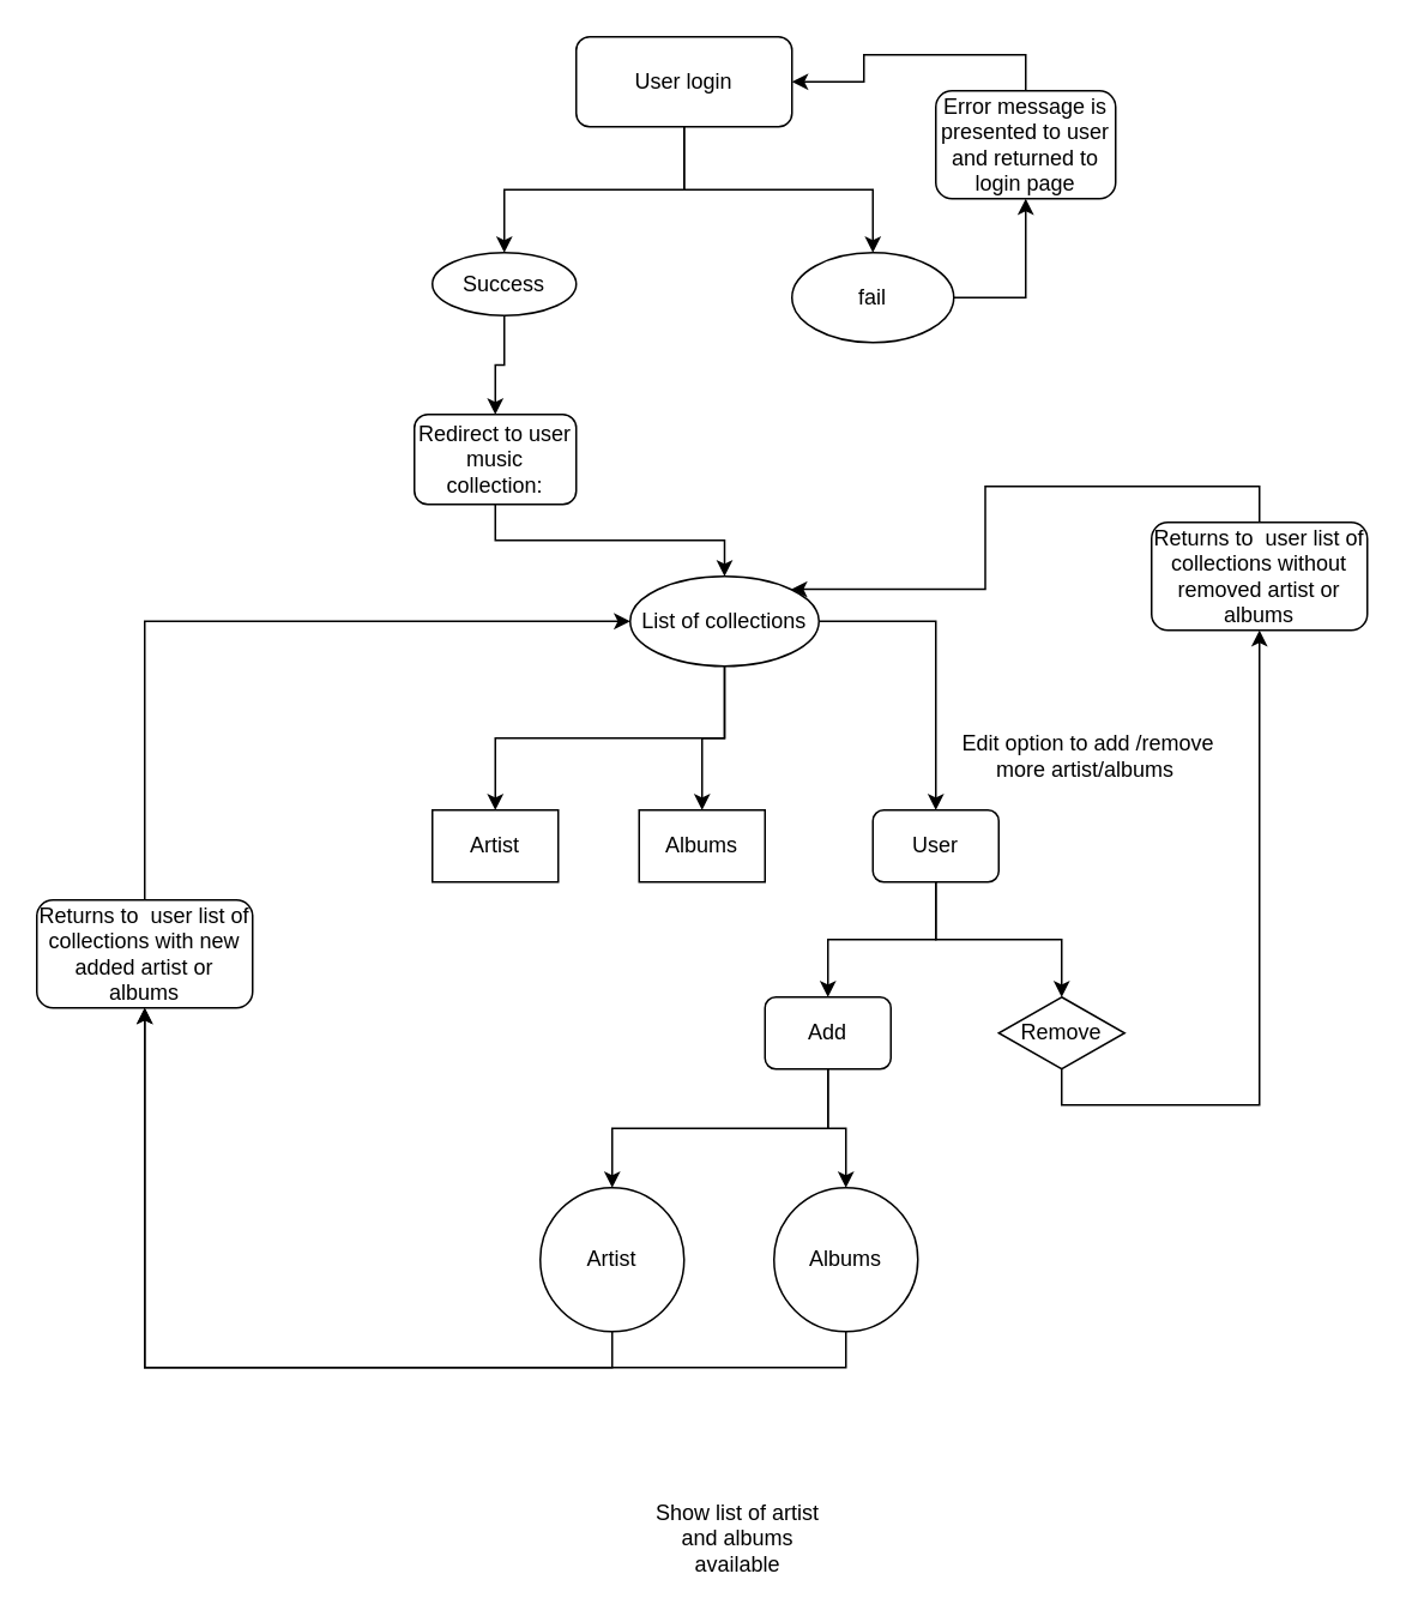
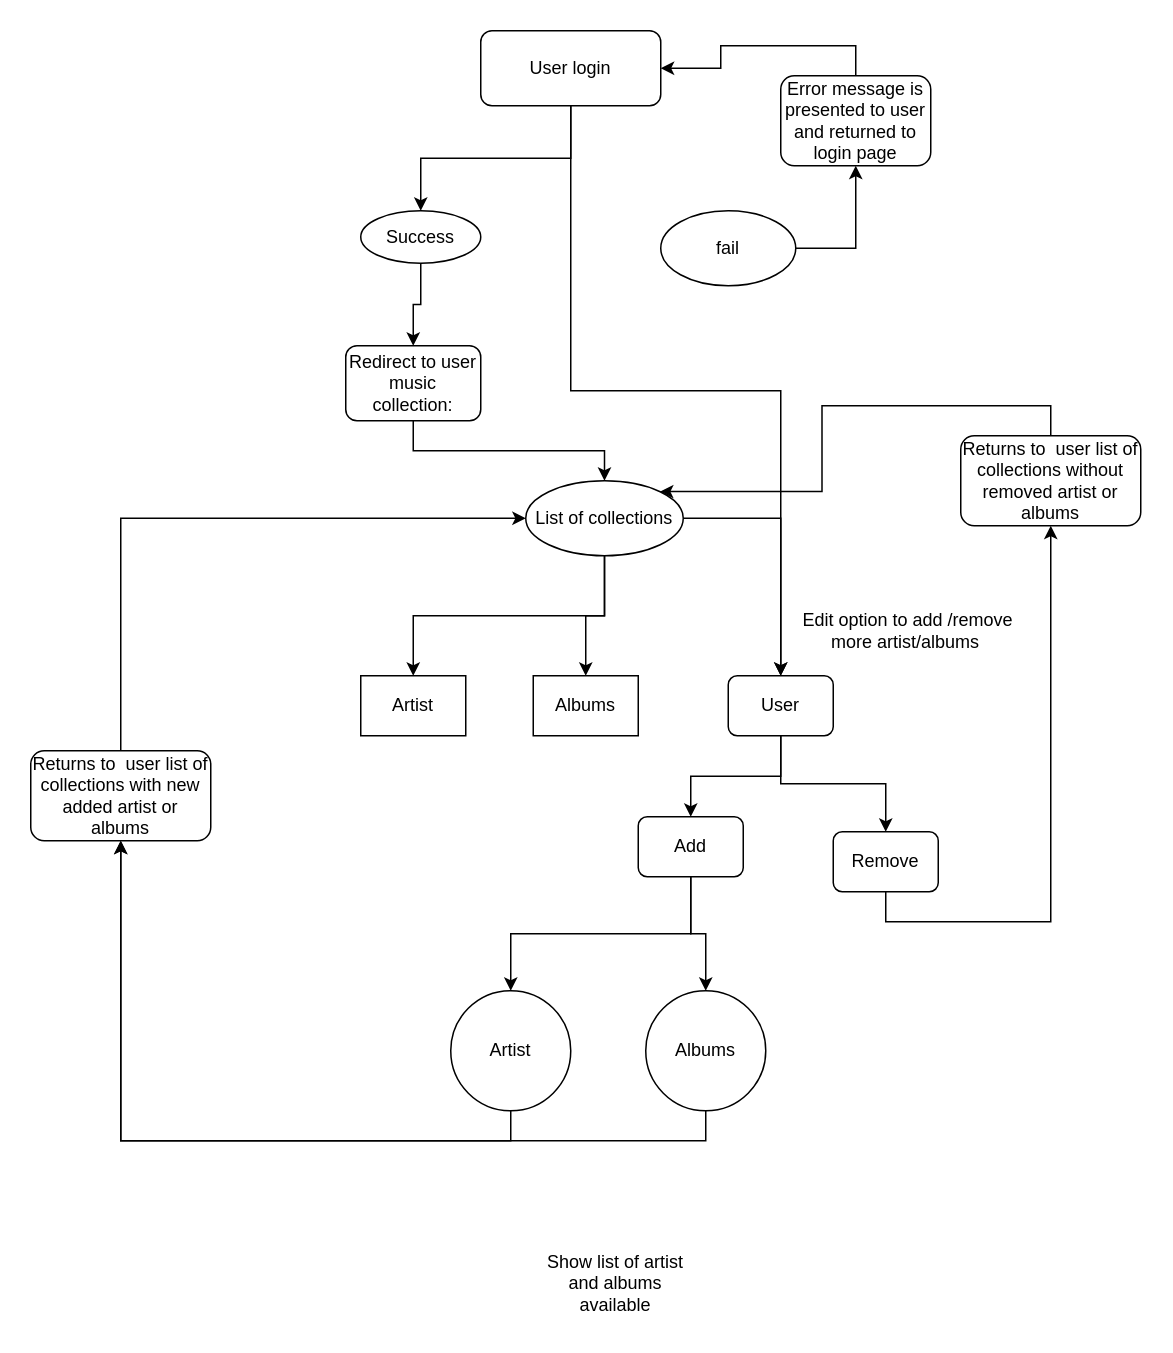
  <mxCell id="0" />
  <mxCell id="1" parent="0" />
  <mxCell id="2" style="edgeStyle=orthogonalEdgeStyle;rounded=0;orthogonalLoop=1;jettySize=auto;html=1;exitX=0.5;exitY=1;exitDx=0;exitDy=0;entryX=0.5;entryY=0;entryDx=0;entryDy=0;" edge="1" parent="1" source="4" target="6"><mxGeometry relative="1" as="geometry" /></mxCell>
- <mxCell id="3" style="edgeStyle=orthogonalEdgeStyle;rounded=0;orthogonalLoop=1;jettySize=auto;html=1;exitX=0.5;exitY=1;exitDx=0;exitDy=0;" edge="1" parent="1" source="4" target="8"><mxGeometry relative="1" as="geometry" /></mxCell>
+ <mxCell id="3" style="edgeStyle=orthogonalEdgeStyle;rounded=0;orthogonalLoop=1;jettySize=auto;html=1;exitX=0.5;exitY=1;exitDx=0;exitDy=0;" edge="1" parent="1" source="4" target="24"><mxGeometry relative="1" as="geometry" /></mxCell>
  <mxCell id="4" value="User login" style="rounded=1;whiteSpace=wrap;html=1;" vertex="1" parent="1"><mxGeometry x="320" y="20" width="120" height="50" as="geometry" /></mxCell>
  <mxCell id="5" style="edgeStyle=orthogonalEdgeStyle;rounded=0;orthogonalLoop=1;jettySize=auto;html=1;exitX=0.5;exitY=1;exitDx=0;exitDy=0;" edge="1" parent="1" source="6" target="12"><mxGeometry relative="1" as="geometry" /></mxCell>
  <mxCell id="6" value="Success" style="ellipse;whiteSpace=wrap;html=1;" vertex="1" parent="1"><mxGeometry x="240" y="140" width="80" height="35" as="geometry" /></mxCell>
  <mxCell id="7" style="edgeStyle=orthogonalEdgeStyle;rounded=0;orthogonalLoop=1;jettySize=auto;html=1;exitX=1;exitY=0.5;exitDx=0;exitDy=0;entryX=0.5;entryY=1;entryDx=0;entryDy=0;" edge="1" parent="1" source="8" target="10"><mxGeometry relative="1" as="geometry" /></mxCell>
  <mxCell id="8" value="fail" style="ellipse;whiteSpace=wrap;html=1;" vertex="1" parent="1"><mxGeometry x="440" y="140" width="90" height="50" as="geometry" /></mxCell>
  <mxCell id="9" style="edgeStyle=orthogonalEdgeStyle;rounded=0;orthogonalLoop=1;jettySize=auto;html=1;exitX=0.5;exitY=0;exitDx=0;exitDy=0;entryX=1;entryY=0.5;entryDx=0;entryDy=0;" edge="1" parent="1" source="10" target="4"><mxGeometry relative="1" as="geometry" /></mxCell>
  <mxCell id="10" value="Error message is presented to user and returned to login page" style="rounded=1;whiteSpace=wrap;html=1;" vertex="1" parent="1"><mxGeometry x="520" y="50" width="100" height="60" as="geometry" /></mxCell>
  <mxCell id="11" style="edgeStyle=orthogonalEdgeStyle;rounded=0;orthogonalLoop=1;jettySize=auto;html=1;exitX=0.5;exitY=1;exitDx=0;exitDy=0;entryX=0.5;entryY=0;entryDx=0;entryDy=0;" edge="1" parent="1" source="12" target="16"><mxGeometry relative="1" as="geometry" /></mxCell>
  <mxCell id="12" value="Redirect to user music collection:" style="rounded=1;whiteSpace=wrap;html=1;" vertex="1" parent="1"><mxGeometry x="230" y="230" width="90" height="50" as="geometry" /></mxCell>
  <mxCell id="13" style="edgeStyle=orthogonalEdgeStyle;rounded=0;orthogonalLoop=1;jettySize=auto;html=1;exitX=0.5;exitY=1;exitDx=0;exitDy=0;" edge="1" parent="1" source="16" target="17"><mxGeometry relative="1" as="geometry" /></mxCell>
  <mxCell id="14" style="edgeStyle=orthogonalEdgeStyle;rounded=0;orthogonalLoop=1;jettySize=auto;html=1;exitX=0.5;exitY=1;exitDx=0;exitDy=0;entryX=0.5;entryY=0;entryDx=0;entryDy=0;" edge="1" parent="1" source="16" target="18"><mxGeometry relative="1" as="geometry" /></mxCell>
  <mxCell id="15" style="edgeStyle=orthogonalEdgeStyle;rounded=0;orthogonalLoop=1;jettySize=auto;html=1;exitX=1;exitY=0.5;exitDx=0;exitDy=0;entryX=0.5;entryY=0;entryDx=0;entryDy=0;" edge="1" parent="1" source="16" target="24"><mxGeometry relative="1" as="geometry" /></mxCell>
  <mxCell id="16" value="List of collections" style="ellipse;whiteSpace=wrap;html=1;aspect=fixed;" vertex="1" parent="1"><mxGeometry x="350" y="320" width="105" height="50" as="geometry" /></mxCell>
  <mxCell id="17" value="Artist" style="rounded=0;whiteSpace=wrap;html=1;" vertex="1" parent="1"><mxGeometry x="240" y="450" width="70" height="40" as="geometry" /></mxCell>
  <mxCell id="18" value="Albums" style="rounded=0;whiteSpace=wrap;html=1;" vertex="1" parent="1"><mxGeometry x="355" y="450" width="70" height="40" as="geometry" /></mxCell>
  <mxCell id="19" style="edgeStyle=orthogonalEdgeStyle;rounded=0;orthogonalLoop=1;jettySize=auto;html=1;exitX=0.5;exitY=1;exitDx=0;exitDy=0;entryX=0.5;entryY=0;entryDx=0;entryDy=0;" edge="1" parent="1" source="21" target="29"><mxGeometry relative="1" as="geometry" /></mxCell>
  <mxCell id="20" style="edgeStyle=orthogonalEdgeStyle;rounded=0;orthogonalLoop=1;jettySize=auto;html=1;exitX=0.5;exitY=1;exitDx=0;exitDy=0;" edge="1" parent="1" source="21" target="31"><mxGeometry relative="1" as="geometry" /></mxCell>
- <mxCell id="21" value="Add" style="rounded=1;whiteSpace=wrap;html=1;" vertex="1" parent="1"><mxGeometry x="425" y="554" width="70" height="40" as="geometry" /></mxCell>
+ <mxCell id="21" value="Add" style="rounded=1;whiteSpace=wrap;html=1;" vertex="1" parent="1"><mxGeometry x="425" y="544" width="70" height="40" as="geometry" /></mxCell>
  <mxCell id="22" style="edgeStyle=orthogonalEdgeStyle;rounded=0;orthogonalLoop=1;jettySize=auto;html=1;exitX=0.5;exitY=1;exitDx=0;exitDy=0;entryX=0.5;entryY=0;entryDx=0;entryDy=0;" edge="1" parent="1" source="24" target="21"><mxGeometry relative="1" as="geometry" /></mxCell>
  <mxCell id="23" style="edgeStyle=orthogonalEdgeStyle;rounded=0;orthogonalLoop=1;jettySize=auto;html=1;exitX=0.5;exitY=1;exitDx=0;exitDy=0;entryX=0.5;entryY=0;entryDx=0;entryDy=0;" edge="1" parent="1" source="24" target="26"><mxGeometry relative="1" as="geometry" /></mxCell>
  <mxCell id="24" value="User" style="rounded=1;whiteSpace=wrap;html=1;" vertex="1" parent="1"><mxGeometry x="485" y="450" width="70" height="40" as="geometry" /></mxCell>
  <mxCell id="25" style="edgeStyle=orthogonalEdgeStyle;rounded=0;orthogonalLoop=1;jettySize=auto;html=1;exitX=0.5;exitY=1;exitDx=0;exitDy=0;entryX=0.5;entryY=1;entryDx=0;entryDy=0;" edge="1" parent="1" source="26" target="36"><mxGeometry relative="1" as="geometry" /></mxCell>
- <mxCell id="26" value="Remove" style="rhombus;whiteSpace=wrap;html=1;" vertex="1" parent="1"><mxGeometry x="555" y="554" width="70" height="40" as="geometry" /></mxCell>
+ <mxCell id="26" value="Remove" style="rounded=1;whiteSpace=wrap;html=1;" vertex="1" parent="1"><mxGeometry x="555" y="554" width="70" height="40" as="geometry" /></mxCell>
  <mxCell id="27" value="Edit option to add /remove more artist/albums&amp;nbsp;" style="text;html=1;strokeColor=none;fillColor=none;align=center;verticalAlign=middle;whiteSpace=wrap;rounded=0;" vertex="1" parent="1"><mxGeometry x="530" y="402.5" width="150" height="35" as="geometry" /></mxCell>
  <mxCell id="28" style="edgeStyle=orthogonalEdgeStyle;rounded=0;orthogonalLoop=1;jettySize=auto;html=1;exitX=0.5;exitY=1;exitDx=0;exitDy=0;entryX=0.5;entryY=1;entryDx=0;entryDy=0;" edge="1" parent="1" source="29" target="34"><mxGeometry relative="1" as="geometry" /></mxCell>
  <mxCell id="29" value="Artist" style="ellipse;whiteSpace=wrap;html=1;aspect=fixed;" vertex="1" parent="1"><mxGeometry x="300" y="660" width="80" height="80" as="geometry" /></mxCell>
  <mxCell id="30" style="edgeStyle=orthogonalEdgeStyle;rounded=0;orthogonalLoop=1;jettySize=auto;html=1;exitX=0.5;exitY=1;exitDx=0;exitDy=0;entryX=0.5;entryY=1;entryDx=0;entryDy=0;" edge="1" parent="1" source="31" target="34"><mxGeometry relative="1" as="geometry" /></mxCell>
  <mxCell id="31" value="Albums" style="ellipse;whiteSpace=wrap;html=1;aspect=fixed;" vertex="1" parent="1"><mxGeometry x="430" y="660" width="80" height="80" as="geometry" /></mxCell>
  <mxCell id="32" value="Show list of artist and albums available" style="text;html=1;strokeColor=none;fillColor=none;align=center;verticalAlign=middle;whiteSpace=wrap;rounded=0;" vertex="1" parent="1"><mxGeometry x="355" y="830" width="110" height="50" as="geometry" /></mxCell>
  <mxCell id="33" style="edgeStyle=orthogonalEdgeStyle;rounded=0;orthogonalLoop=1;jettySize=auto;html=1;exitX=0.5;exitY=0;exitDx=0;exitDy=0;entryX=0;entryY=0.5;entryDx=0;entryDy=0;" edge="1" parent="1" source="34" target="16"><mxGeometry relative="1" as="geometry" /></mxCell>
  <mxCell id="34" value="Returns to&amp;nbsp; user list of collections with new added artist or albums" style="rounded=1;whiteSpace=wrap;html=1;" vertex="1" parent="1"><mxGeometry x="20" y="500" width="120" height="60" as="geometry" /></mxCell>
  <mxCell id="35" style="edgeStyle=orthogonalEdgeStyle;rounded=0;orthogonalLoop=1;jettySize=auto;html=1;exitX=0.5;exitY=0;exitDx=0;exitDy=0;entryX=1;entryY=0;entryDx=0;entryDy=0;" edge="1" parent="1" source="36" target="16"><mxGeometry relative="1" as="geometry" /></mxCell>
  <mxCell id="36" value="Returns to&amp;nbsp; user list of collections without removed artist or albums" style="rounded=1;whiteSpace=wrap;html=1;" vertex="1" parent="1"><mxGeometry x="640" y="290" width="120" height="60" as="geometry" /></mxCell>
